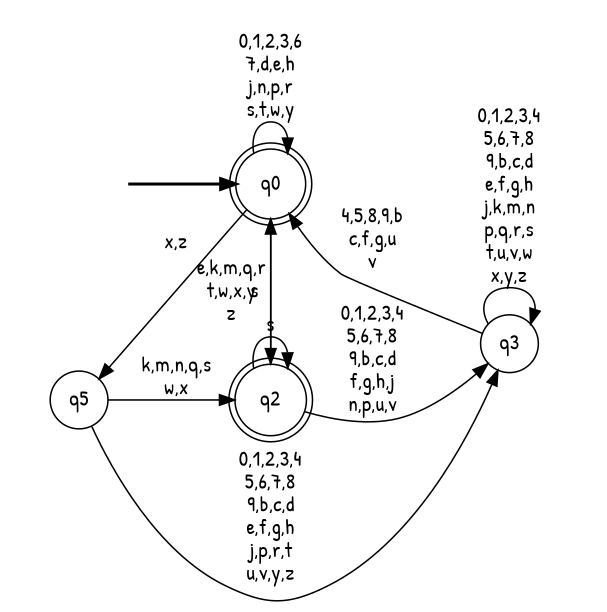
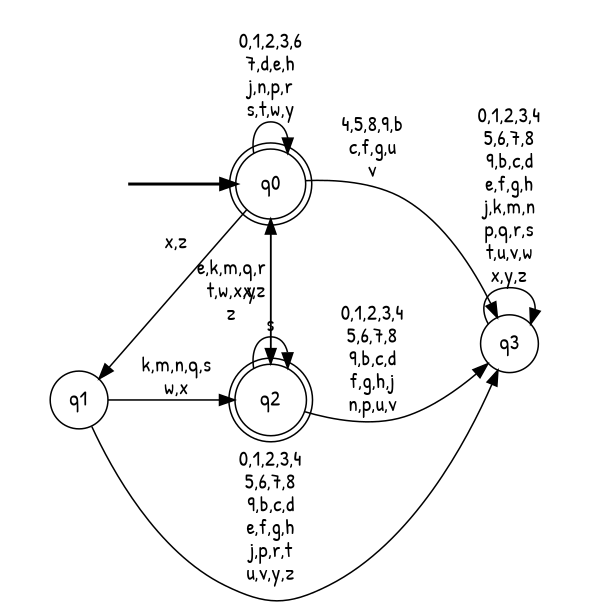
  digraph {
    fontname="Patrick Hand"
    rankdir=LR
    node [fontname="Patrick Hand" shape=doublecircle style="rounded,filled" color=black fillcolor=white]
    edge [fontname="Patrick Hand"]
    __start0 [height=0 shape=none style=invis width=0 color="" fillcolor=""]
    n2 [label=q0]
-   n3 [label=q5 shape=circle style=filled]
+   n3 [label=q1 shape=circle style=filled]
    n4 [label=q2]
    n5 [label=q3 shape=circle style=filled]
    subgraph cluster_1 {
      nodesep=0.15
      ranksep=0.15
      style=invis
      __start0
      n2
    }
    __start0 -> n2 [penwidth=2]
    n2 -> n2 [label="0,1,2,3,6\n7,d,e,h\nj,n,p,r\ns,t,w,y"]
    n2 -> n3 [label="x,z"]
-   n2 -> n4 [label=s]
-   n5 -> n2 [label="4,5,8,9,b\nc,f,g,u\nv"]
+   n2 -> n4 [label="x,z"]
+   n2 -> n5 [label="4,5,8,9,b\nc,f,g,u\nv"]
    n3 -> n4 [label="k,m,n,q,s\nw,x"]
    n3 -> n5 [label="0,1,2,3,4\n5,6,7,8\n9,b,c,d\ne,f,g,h\nj,p,r,t\nu,v,y,z"]
    n4 -> n2 [label="e,k,m,q,r\nt,w,x,y\nz"]
    n4 -> n4 [label=s]
    n4 -> n5 [label="0,1,2,3,4\n5,6,7,8\n9,b,c,d\nf,g,h,j\nn,p,u,v"]
    n5 -> n5 [label="0,1,2,3,4\n5,6,7,8\n9,b,c,d\ne,f,g,h\nj,k,m,n\np,q,r,s\nt,u,v,w\nx,y,z"]
  }
